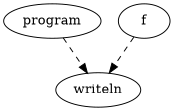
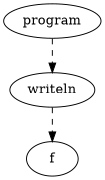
  digraph {
    edge [style=dashed]
    program
    writeln
    f
    program -> writeln
-   f -> writeln
+   writeln -> f
  }
